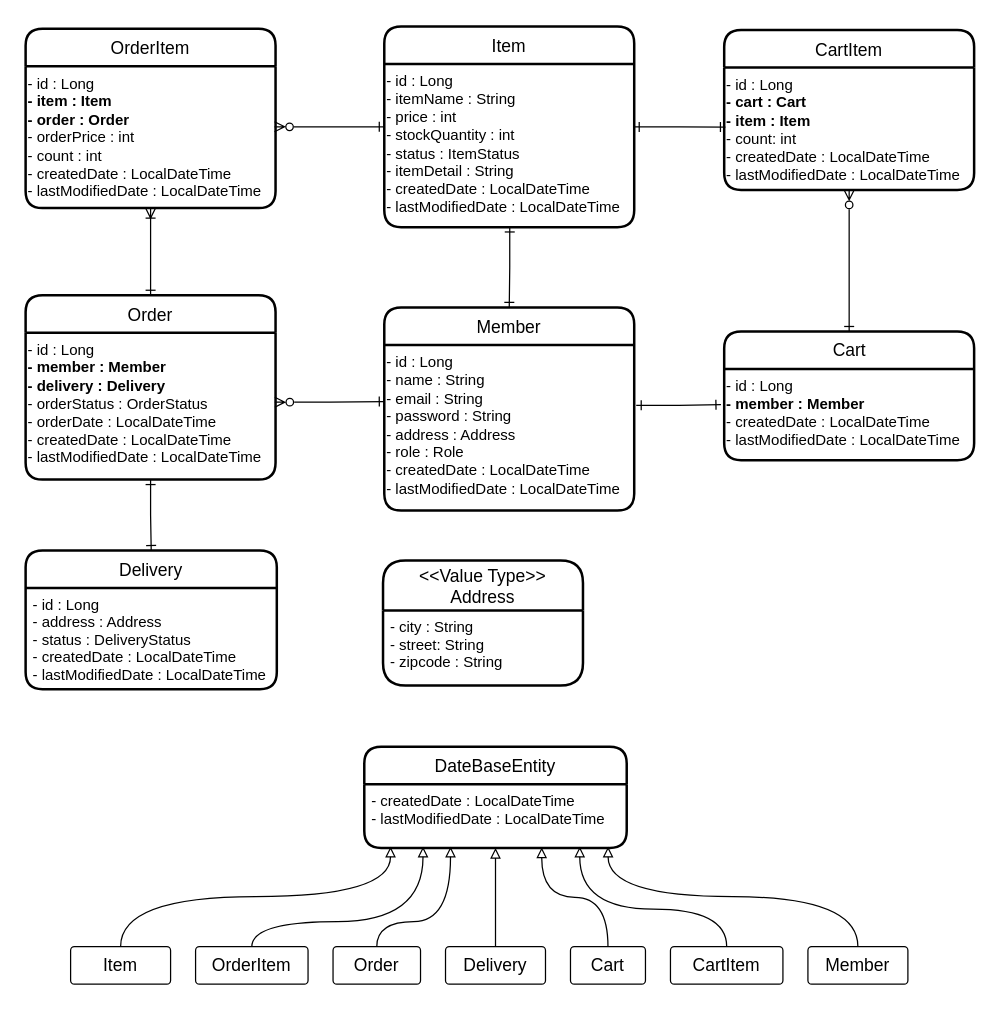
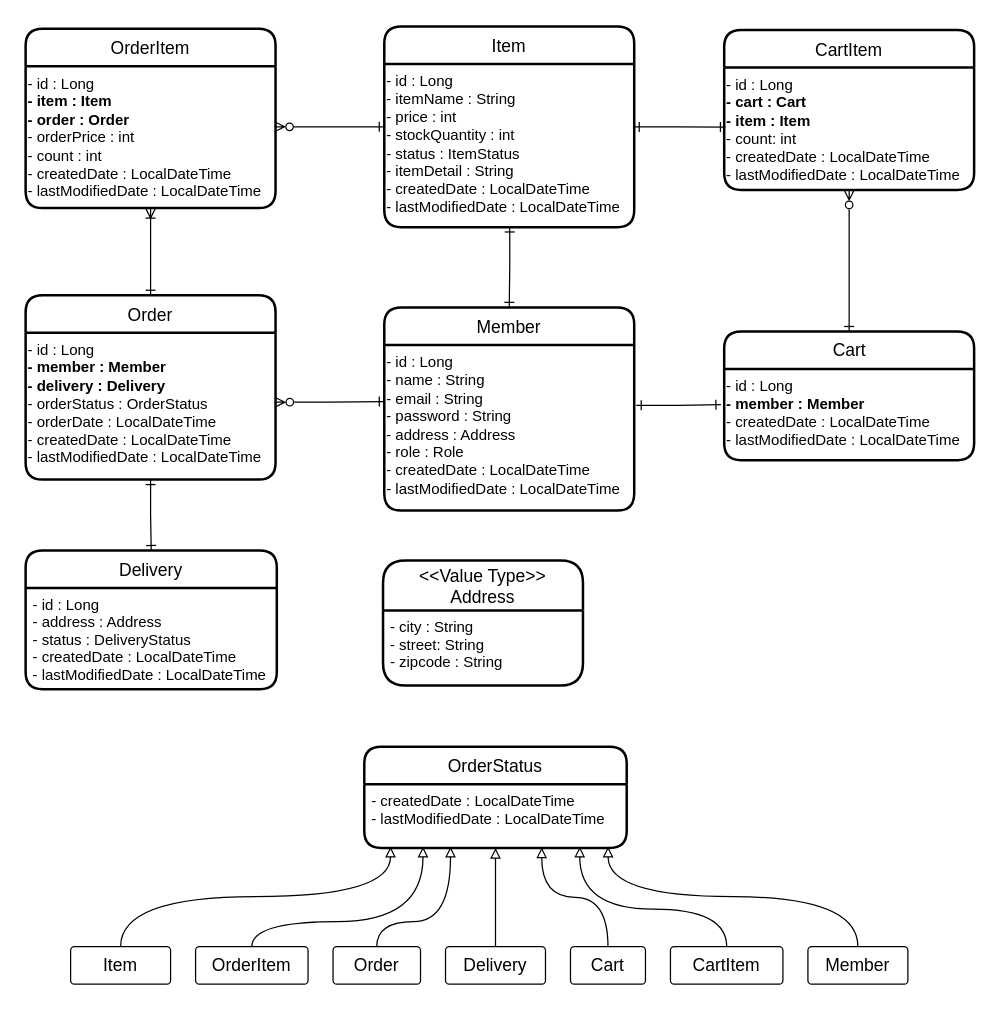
  <mxCell id="0" />
  <mxCell id="1" parent="0" />
  <mxCell id="2" style="edgeStyle=orthogonalEdgeStyle;rounded=0;orthogonalLoop=1;jettySize=auto;html=1;entryX=0.005;entryY=0.53;entryDx=0;entryDy=0;startArrow=ERone;startFill=0;endArrow=ERone;endFill=0;entryPerimeter=0;" parent="1" source="18" target="22" edge="1"><mxGeometry relative="1" as="geometry" /></mxCell>
  <mxCell id="3" style="edgeStyle=orthogonalEdgeStyle;rounded=0;orthogonalLoop=1;jettySize=auto;html=1;startArrow=ERzeroToMany;startFill=0;endArrow=ERone;endFill=0;entryX=0.5;entryY=0;entryDx=0;entryDy=0;" parent="1" source="21" target="24" edge="1"><mxGeometry relative="1" as="geometry"><mxPoint x="632" y="326" as="targetPoint" /></mxGeometry></mxCell>
  <mxCell id="4" style="edgeStyle=orthogonalEdgeStyle;rounded=0;orthogonalLoop=1;jettySize=auto;html=1;startArrow=ERone;startFill=0;endArrow=ERone;endFill=0;exitX=1.008;exitY=0.365;exitDx=0;exitDy=0;exitPerimeter=0;entryX=-0.013;entryY=0.392;entryDx=0;entryDy=0;entryPerimeter=0;" parent="1" source="27" target="25" edge="1"><mxGeometry relative="1" as="geometry"><mxPoint x="486" y="311" as="sourcePoint" /><mxPoint x="526" y="367" as="targetPoint" /></mxGeometry></mxCell>
  <mxCell id="5" style="edgeStyle=orthogonalEdgeStyle;rounded=0;orthogonalLoop=1;jettySize=auto;html=1;entryX=0;entryY=0.342;entryDx=0;entryDy=0;startArrow=ERzeroToMany;startFill=0;endArrow=ERone;endFill=0;exitX=0.997;exitY=0.473;exitDx=0;exitDy=0;exitPerimeter=0;entryPerimeter=0;" parent="1" source="14" target="27" edge="1"><mxGeometry relative="1" as="geometry"><mxPoint x="165" y="307" as="sourcePoint" /><mxPoint x="285" y="311" as="targetPoint" /></mxGeometry></mxCell>
  <mxCell id="6" style="edgeStyle=orthogonalEdgeStyle;rounded=0;orthogonalLoop=1;jettySize=auto;html=1;startArrow=ERoneToMany;startFill=0;endArrow=ERone;endFill=0;entryX=0.5;entryY=0;entryDx=0;entryDy=0;" parent="1" source="16" target="13" edge="1"><mxGeometry relative="1" as="geometry"><mxPoint x="115" y="257" as="targetPoint" /></mxGeometry></mxCell>
  <mxCell id="7" style="edgeStyle=orthogonalEdgeStyle;rounded=0;orthogonalLoop=1;jettySize=auto;html=1;entryX=0.996;entryY=0.427;entryDx=0;entryDy=0;entryPerimeter=0;startArrow=ERone;startFill=0;endArrow=ERzeroToMany;endFill=0;exitX=0;exitY=0.5;exitDx=0;exitDy=0;" parent="1" source="18" target="17" edge="1"><mxGeometry relative="1" as="geometry"><mxPoint x="245" y="98" as="sourcePoint" /><mxPoint x="204.8" y="111" as="targetPoint" /><Array as="points" /></mxGeometry></mxCell>
  <mxCell id="8" value="&lt;&lt;Value Type&gt;&gt;&#10;Address" style="swimlane;childLayout=stackLayout;horizontal=1;startSize=40;horizontalStack=0;rounded=1;fontSize=14;fontStyle=0;strokeWidth=2;resizeParent=0;resizeLast=1;shadow=0;dashed=0;align=center;glass=0;sketch=0;fillColor=none;html=0;container=0;" parent="1" vertex="1"><mxGeometry x="306" y="448" width="160" height="100" as="geometry" /></mxCell>
  <mxCell id="9" value="- city : String&#10;- street: String&#10;- zipcode : String" style="align=left;strokeColor=none;fillColor=none;spacingLeft=4;fontSize=12;verticalAlign=top;resizable=0;rotatable=0;part=1;rounded=0;shadow=0;glass=0;sketch=0;html=0;container=0;" parent="8" vertex="1"><mxGeometry y="40" width="160" height="60" as="geometry" /></mxCell>
  <mxCell id="10" value="Delivery" style="swimlane;childLayout=stackLayout;horizontal=1;startSize=30;horizontalStack=0;rounded=1;fontSize=14;fontStyle=0;strokeWidth=2;resizeParent=0;resizeLast=1;shadow=0;dashed=0;align=center;glass=0;sketch=0;fillColor=none;html=0;container=0;" parent="1" vertex="1"><mxGeometry x="20" y="440" width="201" height="111" as="geometry" /></mxCell>
  <mxCell id="11" value="- id : Long&#10;- address : Address&#10;- status : DeliveryStatus&#10;- createdDate : LocalDateTime&#10;- lastModifiedDate : LocalDateTime" style="align=left;strokeColor=none;fillColor=none;spacingLeft=4;fontSize=12;verticalAlign=top;resizable=0;rotatable=0;part=1;rounded=0;shadow=0;glass=0;sketch=0;html=0;container=0;" parent="10" vertex="1"><mxGeometry y="30" width="201" height="81" as="geometry" /></mxCell>
  <mxCell id="12" style="edgeStyle=orthogonalEdgeStyle;rounded=0;orthogonalLoop=1;jettySize=auto;html=1;exitX=0.5;exitY=1;exitDx=0;exitDy=0;entryX=0.5;entryY=0;entryDx=0;entryDy=0;startArrow=ERone;startFill=0;endArrow=ERone;endFill=0;" parent="1" source="13" target="10" edge="1"><mxGeometry relative="1" as="geometry" /></mxCell>
  <mxCell id="13" value="Order" style="swimlane;childLayout=stackLayout;horizontal=1;startSize=30;horizontalStack=0;rounded=1;fontSize=14;fontStyle=0;strokeWidth=2;resizeParent=0;resizeLast=1;shadow=0;dashed=0;align=center;container=0;" parent="1" vertex="1"><mxGeometry x="20" y="235.75" width="200" height="147.5" as="geometry" /></mxCell>
  <mxCell id="14" value="&lt;div&gt;- id : Long&lt;/div&gt;&lt;b&gt;&lt;div&gt;&lt;b&gt;- member : Member&lt;/b&gt;&lt;/div&gt;&lt;div&gt;&lt;b&gt;- delivery : Delivery&lt;/b&gt;&lt;/div&gt;&lt;/b&gt;&lt;div&gt;- orderStatus : OrderStatus&lt;/div&gt;&lt;div&gt;- orderDate : LocalDateTime&lt;/div&gt;&lt;div&gt;- createdDate : LocalDateTime&lt;br style=&quot;padding: 0px ; margin: 0px&quot;&gt;- lastModifiedDate : LocalDateTime&lt;br&gt;&lt;/div&gt;" style="text;html=1;align=left;verticalAlign=top;resizable=0;points=[];autosize=1;strokeColor=none;fillColor=none;horizontal=1;" parent="13" vertex="1"><mxGeometry y="30" width="200" height="117.5" as="geometry" /></mxCell>
  <mxCell id="15" value="&lt;div style=&quot;text-align: left&quot;&gt;&lt;br&gt;&lt;/div&gt;" style="text;html=1;align=center;verticalAlign=middle;resizable=0;points=[];autosize=1;strokeColor=none;fillColor=none;container=0;" parent="1" vertex="1"><mxGeometry x="95" y="301.5" width="20" height="20" as="geometry" /></mxCell>
  <mxCell id="16" value="OrderItem" style="swimlane;childLayout=stackLayout;horizontal=1;startSize=30;horizontalStack=0;rounded=1;fontSize=14;fontStyle=0;strokeWidth=2;resizeParent=0;resizeLast=1;shadow=0;dashed=0;align=center;container=0;" parent="1" vertex="1"><mxGeometry x="20" y="22.5" width="200" height="143.5" as="geometry" /></mxCell>
  <mxCell id="17" value="&lt;div&gt;- id : Long&lt;/div&gt;&lt;div&gt;&lt;b&gt;- item : Item&lt;/b&gt;&lt;/div&gt;&lt;b&gt;&lt;div&gt;&lt;b&gt;- order : Order&lt;/b&gt;&lt;/div&gt;&lt;/b&gt;&lt;div&gt;- orderPrice : int&lt;/div&gt;&lt;div&gt;- count : int&lt;/div&gt;&lt;div&gt;- createdDate : LocalDateTime&lt;br style=&quot;padding: 0px ; margin: 0px&quot;&gt;- lastModifiedDate : LocalDateTime&lt;br&gt;&lt;/div&gt;" style="text;html=1;align=left;verticalAlign=top;resizable=0;points=[];autosize=1;strokeColor=none;fillColor=none;" parent="16" vertex="1"><mxGeometry y="30" width="200" height="113.5" as="geometry" /></mxCell>
  <mxCell id="18" value="Item" style="swimlane;childLayout=stackLayout;horizontal=1;startSize=30;horizontalStack=0;rounded=1;fontSize=14;fontStyle=0;strokeWidth=2;resizeParent=0;resizeLast=1;shadow=0;dashed=0;align=center;container=0;" parent="1" vertex="1"><mxGeometry x="307" y="20.75" width="200" height="160.5" as="geometry" /></mxCell>
  <mxCell id="19" value="&lt;span&gt;- id : Long&lt;/span&gt;&lt;br style=&quot;padding: 0px ; margin: 0px&quot;&gt;&lt;span&gt;- itemName : String&lt;/span&gt;&lt;br style=&quot;padding: 0px ; margin: 0px&quot;&gt;&lt;span&gt;- price : int&lt;/span&gt;&lt;br style=&quot;padding: 0px ; margin: 0px&quot;&gt;&lt;span&gt;- stockQuantity : int&lt;/span&gt;&lt;br style=&quot;padding: 0px ; margin: 0px&quot;&gt;&lt;span&gt;- status : ItemStatus&lt;/span&gt;&lt;br style=&quot;padding: 0px ; margin: 0px&quot;&gt;&lt;span&gt;- itemDetail : String&lt;br&gt;&lt;/span&gt;- createdDate : LocalDateTime&lt;br style=&quot;padding: 0px ; margin: 0px&quot;&gt;- lastModifiedDate : LocalDateTime&lt;span&gt;&lt;br&gt;&lt;/span&gt;" style="text;html=1;align=left;verticalAlign=top;resizable=0;points=[];autosize=1;strokeColor=none;fillColor=none;" parent="18" vertex="1"><mxGeometry y="30" width="200" height="130.5" as="geometry" /></mxCell>
  <mxCell id="20" value="" style="edgeStyle=orthogonalEdgeStyle;rounded=0;orthogonalLoop=1;jettySize=auto;html=1;startArrow=ERone;startFill=0;endArrow=ERone;endFill=0;exitX=0.502;exitY=0.999;exitDx=0;exitDy=0;exitPerimeter=0;entryX=0.5;entryY=0;entryDx=0;entryDy=0;" parent="1" source="19" target="26" edge="1"><mxGeometry relative="1" as="geometry"><mxPoint x="407" y="187" as="sourcePoint" /><mxPoint x="407" y="266" as="targetPoint" /></mxGeometry></mxCell>
  <mxCell id="21" value="CartItem" style="swimlane;childLayout=stackLayout;horizontal=1;startSize=30;horizontalStack=0;rounded=1;fontSize=14;fontStyle=0;strokeWidth=2;resizeParent=0;resizeLast=1;shadow=0;dashed=0;align=center;container=0;" parent="1" vertex="1"><mxGeometry x="579" y="23.5" width="200" height="128" as="geometry" /></mxCell>
  <mxCell id="22" value="&lt;div&gt;- id : Long&lt;/div&gt;&lt;b&gt;&lt;div&gt;&lt;b&gt;- cart : Cart&lt;/b&gt;&lt;/div&gt;&lt;div&gt;&lt;b&gt;- item : Item&lt;/b&gt;&lt;/div&gt;&lt;/b&gt;&lt;div&gt;- count: int&lt;/div&gt;&lt;div&gt;- createdDate : LocalDateTime&lt;br style=&quot;padding: 0px ; margin: 0px&quot;&gt;- lastModifiedDate : LocalDateTime&lt;br&gt;&lt;/div&gt;" style="text;html=1;align=left;verticalAlign=top;resizable=0;points=[];autosize=1;strokeColor=none;fillColor=none;" parent="21" vertex="1"><mxGeometry y="30" width="200" height="90" as="geometry" /></mxCell>
  <mxCell id="23" value="&lt;div style=&quot;text-align: left&quot;&gt;&lt;br&gt;&lt;/div&gt;" style="text;html=1;align=center;verticalAlign=middle;resizable=0;points=[];autosize=1;strokeColor=none;fillColor=none;container=0;" parent="21" vertex="1"><mxGeometry y="120" width="200" height="8" as="geometry" /></mxCell>
  <mxCell id="24" value="Cart" style="swimlane;childLayout=stackLayout;horizontal=1;startSize=30;horizontalStack=0;rounded=1;fontSize=14;fontStyle=0;strokeWidth=2;resizeParent=0;resizeLast=1;shadow=0;dashed=0;align=center;html=1;container=0;" parent="1" vertex="1"><mxGeometry x="579" y="264.75" width="200" height="103" as="geometry"><mxRectangle x="500" y="230" width="60" height="30" as="alternateBounds" /></mxGeometry></mxCell>
  <mxCell id="25" value="&lt;div&gt;- id : Long&lt;/div&gt;&lt;b&gt;&lt;div&gt;&lt;b&gt;- member : Member&lt;/b&gt;&lt;/div&gt;&lt;div&gt;&lt;span style=&quot;font-weight: 400&quot;&gt;- createdDate : LocalDateTime&lt;/span&gt;&lt;br style=&quot;padding: 0px ; margin: 0px ; font-weight: 400&quot;&gt;&lt;span style=&quot;font-weight: 400&quot;&gt;- lastModifiedDate : LocalDateTime&lt;/span&gt;&lt;b&gt;&lt;br&gt;&lt;/b&gt;&lt;/div&gt;&lt;/b&gt;" style="text;html=1;align=left;verticalAlign=top;resizable=0;points=[];autosize=1;strokeColor=none;fillColor=none;" parent="24" vertex="1"><mxGeometry y="30" width="200" height="73" as="geometry" /></mxCell>
  <mxCell id="26" value="Member" style="swimlane;childLayout=stackLayout;horizontal=1;startSize=30;horizontalStack=0;rounded=1;fontSize=14;fontStyle=0;strokeWidth=2;resizeParent=0;resizeLast=1;shadow=0;dashed=0;align=center;container=0;" parent="1" vertex="1"><mxGeometry x="307" y="245.5" width="200" height="162.5" as="geometry" /></mxCell>
  <mxCell id="27" value="&lt;span&gt;- id : Long&lt;/span&gt;&lt;br style=&quot;padding: 0px ; margin: 0px&quot;&gt;&lt;span&gt;- name : String&lt;/span&gt;&lt;br style=&quot;padding: 0px ; margin: 0px&quot;&gt;&lt;span&gt;- email : String&lt;/span&gt;&lt;br style=&quot;padding: 0px ; margin: 0px&quot;&gt;&lt;span&gt;- password : String&lt;/span&gt;&lt;br style=&quot;padding: 0px ; margin: 0px&quot;&gt;&lt;span&gt;- address : Address&lt;/span&gt;&lt;br style=&quot;padding: 0px ; margin: 0px&quot;&gt;&lt;span&gt;- role : Role&lt;br&gt;&lt;/span&gt;- createdDate : LocalDateTime&lt;br style=&quot;padding: 0px ; margin: 0px&quot;&gt;- lastModifiedDate : LocalDateTime&lt;span&gt;&lt;br&gt;&lt;/span&gt;" style="text;html=1;align=left;verticalAlign=top;resizable=0;points=[];autosize=1;strokeColor=none;fillColor=none;" parent="26" vertex="1"><mxGeometry y="30" width="200" height="132.5" as="geometry" /></mxCell>
  <mxCell id="28" value="" style="group" vertex="1" connectable="0" parent="1"><mxGeometry x="56" y="597" width="670" height="190" as="geometry" /></mxCell>
  <mxCell id="29" value="&lt;span style=&quot;font-size: 14px&quot;&gt;Delivery&lt;/span&gt;" style="rounded=1;arcSize=10;whiteSpace=wrap;html=1;align=center;fontSize=10;aspect=fixed;" vertex="1" parent="28"><mxGeometry x="300" y="160" width="80" height="30" as="geometry" /></mxCell>
  <mxCell id="30" value="&lt;span style=&quot;font-size: 14px&quot;&gt;Cart&lt;/span&gt;" style="rounded=1;arcSize=10;whiteSpace=wrap;html=1;align=center;fontSize=10;aspect=fixed;" vertex="1" parent="28"><mxGeometry x="400" y="160" width="60" height="30" as="geometry" /></mxCell>
  <mxCell id="31" value="&lt;span style=&quot;font-size: 14px&quot;&gt;CartItem&lt;/span&gt;" style="rounded=1;arcSize=10;whiteSpace=wrap;html=1;align=center;fontSize=10;aspect=fixed;" vertex="1" parent="28"><mxGeometry x="480" y="160" width="90" height="30" as="geometry" /></mxCell>
  <mxCell id="32" style="edgeStyle=orthogonalEdgeStyle;curved=1;orthogonalLoop=1;jettySize=auto;html=1;fontSize=10;endArrow=block;endFill=0;" edge="1" parent="28" source="33"><mxGeometry relative="1" as="geometry"><mxPoint x="304" y="80" as="targetPoint" /><Array as="points"><mxPoint x="245" y="140" /><mxPoint x="304" y="140" /></Array></mxGeometry></mxCell>
  <mxCell id="33" value="&lt;span style=&quot;font-size: 14px&quot;&gt;Order&lt;/span&gt;" style="rounded=1;arcSize=10;whiteSpace=wrap;html=1;align=center;fontSize=10;aspect=fixed;" vertex="1" parent="28"><mxGeometry x="210" y="160" width="70" height="30" as="geometry" /></mxCell>
  <mxCell id="34" style="edgeStyle=orthogonalEdgeStyle;curved=1;orthogonalLoop=1;jettySize=auto;html=1;fontSize=10;endArrow=block;endFill=0;" edge="1" parent="28" source="35"><mxGeometry relative="1" as="geometry"><mxPoint x="282" y="80" as="targetPoint" /><Array as="points"><mxPoint x="145" y="140" /><mxPoint x="282" y="140" /></Array></mxGeometry></mxCell>
  <mxCell id="35" value="&lt;span style=&quot;font-size: 14px&quot;&gt;OrderItem&lt;/span&gt;" style="rounded=1;arcSize=10;whiteSpace=wrap;html=1;align=center;fontSize=10;aspect=fixed;" vertex="1" parent="28"><mxGeometry x="100" y="160" width="90" height="30" as="geometry" /></mxCell>
  <mxCell id="36" value="&lt;span style=&quot;font-size: 14px&quot;&gt;Member&lt;/span&gt;" style="rounded=1;arcSize=10;whiteSpace=wrap;html=1;align=center;fontSize=10;aspect=fixed;" vertex="1" parent="28"><mxGeometry x="590" y="160" width="80" height="30" as="geometry" /></mxCell>
  <mxCell id="37" style="edgeStyle=orthogonalEdgeStyle;curved=1;orthogonalLoop=1;jettySize=auto;html=1;fontSize=10;endArrow=block;endFill=0;" edge="1" parent="28" source="38"><mxGeometry relative="1" as="geometry"><mxPoint x="256" y="80" as="targetPoint" /><Array as="points"><mxPoint x="40" y="120" /><mxPoint x="256" y="120" /></Array></mxGeometry></mxCell>
  <mxCell id="38" value="&lt;span style=&quot;font-size: 14px&quot;&gt;Item&lt;br&gt;&lt;/span&gt;" style="rounded=1;arcSize=10;whiteSpace=wrap;html=1;align=center;fontSize=10;aspect=fixed;" vertex="1" parent="28"><mxGeometry y="160" width="80" height="30" as="geometry" /></mxCell>
- <mxCell id="39" value="DateBaseEntity" style="swimlane;childLayout=stackLayout;horizontal=1;startSize=30;horizontalStack=0;rounded=1;fontSize=14;fontStyle=0;strokeWidth=2;resizeParent=0;resizeLast=1;shadow=0;dashed=0;align=center;" vertex="1" parent="28"><mxGeometry x="235" width="210" height="81" as="geometry" /></mxCell>
+ <mxCell id="39" value="OrderStatus" style="swimlane;childLayout=stackLayout;horizontal=1;startSize=30;horizontalStack=0;rounded=1;fontSize=14;fontStyle=0;strokeWidth=2;resizeParent=0;resizeLast=1;shadow=0;dashed=0;align=center;" vertex="1" parent="28"><mxGeometry x="235" width="210" height="81" as="geometry" /></mxCell>
  <mxCell id="40" value="- createdDate : LocalDateTime&#10;- lastModifiedDate : LocalDateTime" style="align=left;strokeColor=none;fillColor=none;spacingLeft=4;fontSize=12;verticalAlign=top;resizable=0;rotatable=0;part=1;" vertex="1" parent="39"><mxGeometry y="30" width="210" height="51" as="geometry" /></mxCell>
  <mxCell id="41" style="edgeStyle=orthogonalEdgeStyle;curved=1;orthogonalLoop=1;jettySize=auto;html=1;entryX=0.5;entryY=1;entryDx=0;entryDy=0;fontSize=10;endArrow=block;endFill=0;" edge="1" parent="28" source="29" target="40"><mxGeometry relative="1" as="geometry" /></mxCell>
  <mxCell id="42" style="edgeStyle=orthogonalEdgeStyle;curved=1;orthogonalLoop=1;jettySize=auto;html=1;entryX=0.676;entryY=0.992;entryDx=0;entryDy=0;entryPerimeter=0;fontSize=10;endArrow=block;endFill=0;" edge="1" parent="28" source="30" target="40"><mxGeometry relative="1" as="geometry" /></mxCell>
  <mxCell id="43" style="edgeStyle=orthogonalEdgeStyle;curved=1;orthogonalLoop=1;jettySize=auto;html=1;entryX=0.821;entryY=0.98;entryDx=0;entryDy=0;entryPerimeter=0;fontSize=10;endArrow=block;endFill=0;" edge="1" parent="28" source="31" target="40"><mxGeometry relative="1" as="geometry"><Array as="points"><mxPoint x="525" y="130" /><mxPoint x="407" y="130" /></Array></mxGeometry></mxCell>
  <mxCell id="44" style="edgeStyle=orthogonalEdgeStyle;curved=1;orthogonalLoop=1;jettySize=auto;html=1;entryX=0.929;entryY=0.98;entryDx=0;entryDy=0;entryPerimeter=0;fontSize=10;endArrow=block;endFill=0;" edge="1" parent="28" source="36" target="40"><mxGeometry relative="1" as="geometry"><Array as="points"><mxPoint x="630" y="120" /><mxPoint x="430" y="120" /></Array></mxGeometry></mxCell>
